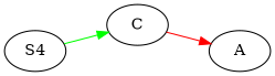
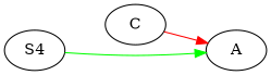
  digraph {
    rankdir=LR
    C
    A
    n3 [label=S4]
    C -> A [color=red]
-   n3 -> C [color=green]
+   n3 -> A [color=green]
  }
